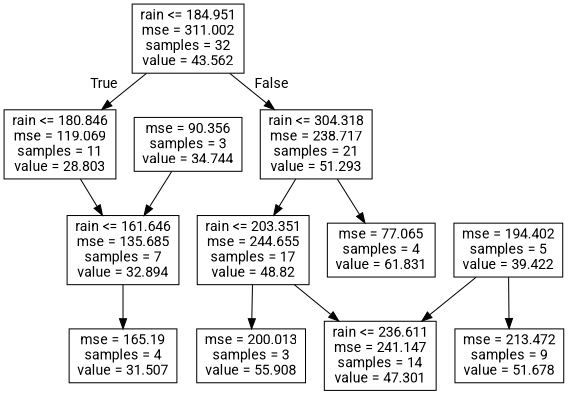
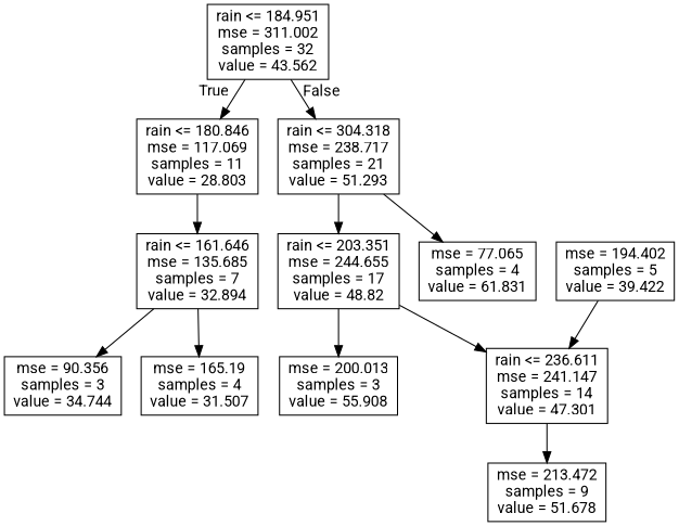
  digraph {
    fontname=Roboto
    node [fontname=Roboto shape=box]
    edge [fontname=Roboto]
    n1 [label="rain <= 184.951\nmse = 311.002\nsamples = 32\nvalue = 43.562"]
-   n2 [label="rain <= 180.846\nmse = 119.069\nsamples = 11\nvalue = 28.803"]
+   n2 [label="rain <= 180.846\nmse = 117.069\nsamples = 11\nvalue = 28.803"]
    n3 [label="rain <= 304.318\nmse = 238.717\nsamples = 21\nvalue = 51.293"]
    n4 [label="rain <= 161.646\nmse = 135.685\nsamples = 7\nvalue = 32.894"]
    n5 [label="rain <= 203.351\nmse = 244.655\nsamples = 17\nvalue = 48.82"]
    n6 [label="mse = 77.065\nsamples = 4\nvalue = 61.831"]
    n7 [label="mse = 90.356\nsamples = 3\nvalue = 34.744"]
    n8 [label="mse = 165.19\nsamples = 4\nvalue = 31.507"]
    n9 [label="mse = 200.013\nsamples = 3\nvalue = 55.908"]
    n10 [label="rain <= 236.611\nmse = 241.147\nsamples = 14\nvalue = 47.301"]
    n11 [label="mse = 213.472\nsamples = 9\nvalue = 51.678"]
    n12 [label="mse = 194.402\nsamples = 5\nvalue = 39.422"]
    n1 -> n2 [headlabel=True labelangle=45 labeldistance=2.5]
    n1 -> n3 [headlabel=False labelangle=-45 labeldistance=2.5]
    n2 -> n4
    n3 -> n5
    n3 -> n6
-   n7 -> n4
+   n4 -> n7
    n4 -> n8
    n5 -> n9
    n5 -> n10
-   n12 -> n11
+   n10 -> n11
    n12 -> n10
  }
